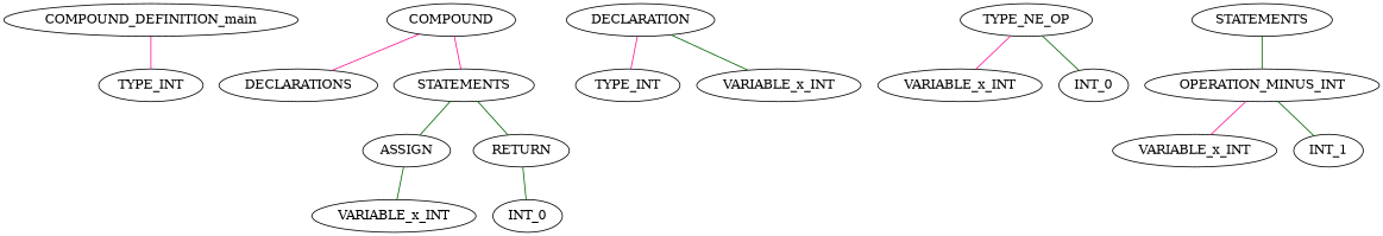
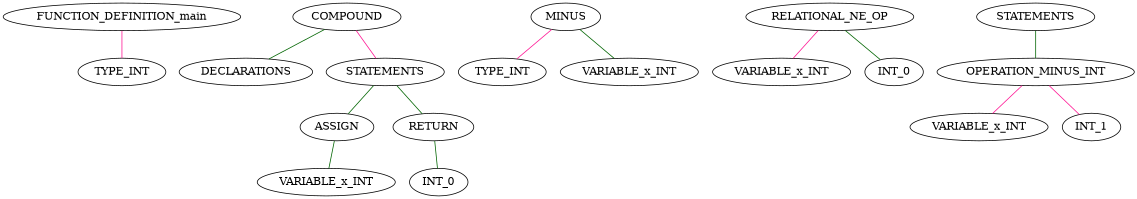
  graph {
    edge [color=darkgreen]
-   n1 [label=COMPOUND_DEFINITION_main]
+   n1 [label=FUNCTION_DEFINITION_main]
    n2 [label=TYPE_INT]
    n3 [label=COMPOUND]
    n4 [label=DECLARATIONS]
    n5 [label=STATEMENTS]
    n6 [label=ASSIGN]
    n7 [label=RETURN]
-   n8 [label=DECLARATION]
+   n8 [label=MINUS]
    n9 [label=TYPE_INT]
    n10 [label=VARIABLE_x_INT]
    n11 [label=VARIABLE_x_INT]
    n12 [label=INT_0]
-   n13 [label=TYPE_NE_OP]
+   n13 [label=RELATIONAL_NE_OP]
    n14 [label=VARIABLE_x_INT]
    n15 [label=INT_0]
    n16 [label=STATEMENTS]
    n17 [label=OPERATION_MINUS_INT]
    n18 [label=VARIABLE_x_INT]
    n19 [label=INT_1]
    n1 -- n2 [color=deeppink]
-   n3 -- n4 [color=deeppink]
+   n3 -- n4
    n3 -- n5 [color=deeppink]
    n5 -- n6
    n5 -- n7
    n6 -- n11
    n7 -- n12
    n8 -- n9 [color=deeppink]
    n8 -- n10
    n13 -- n14 [color=deeppink]
    n13 -- n15
    n16 -- n17
    n17 -- n18 [color=deeppink]
-   n17 -- n19
+   n17 -- n19 [color=deeppink]
  }
